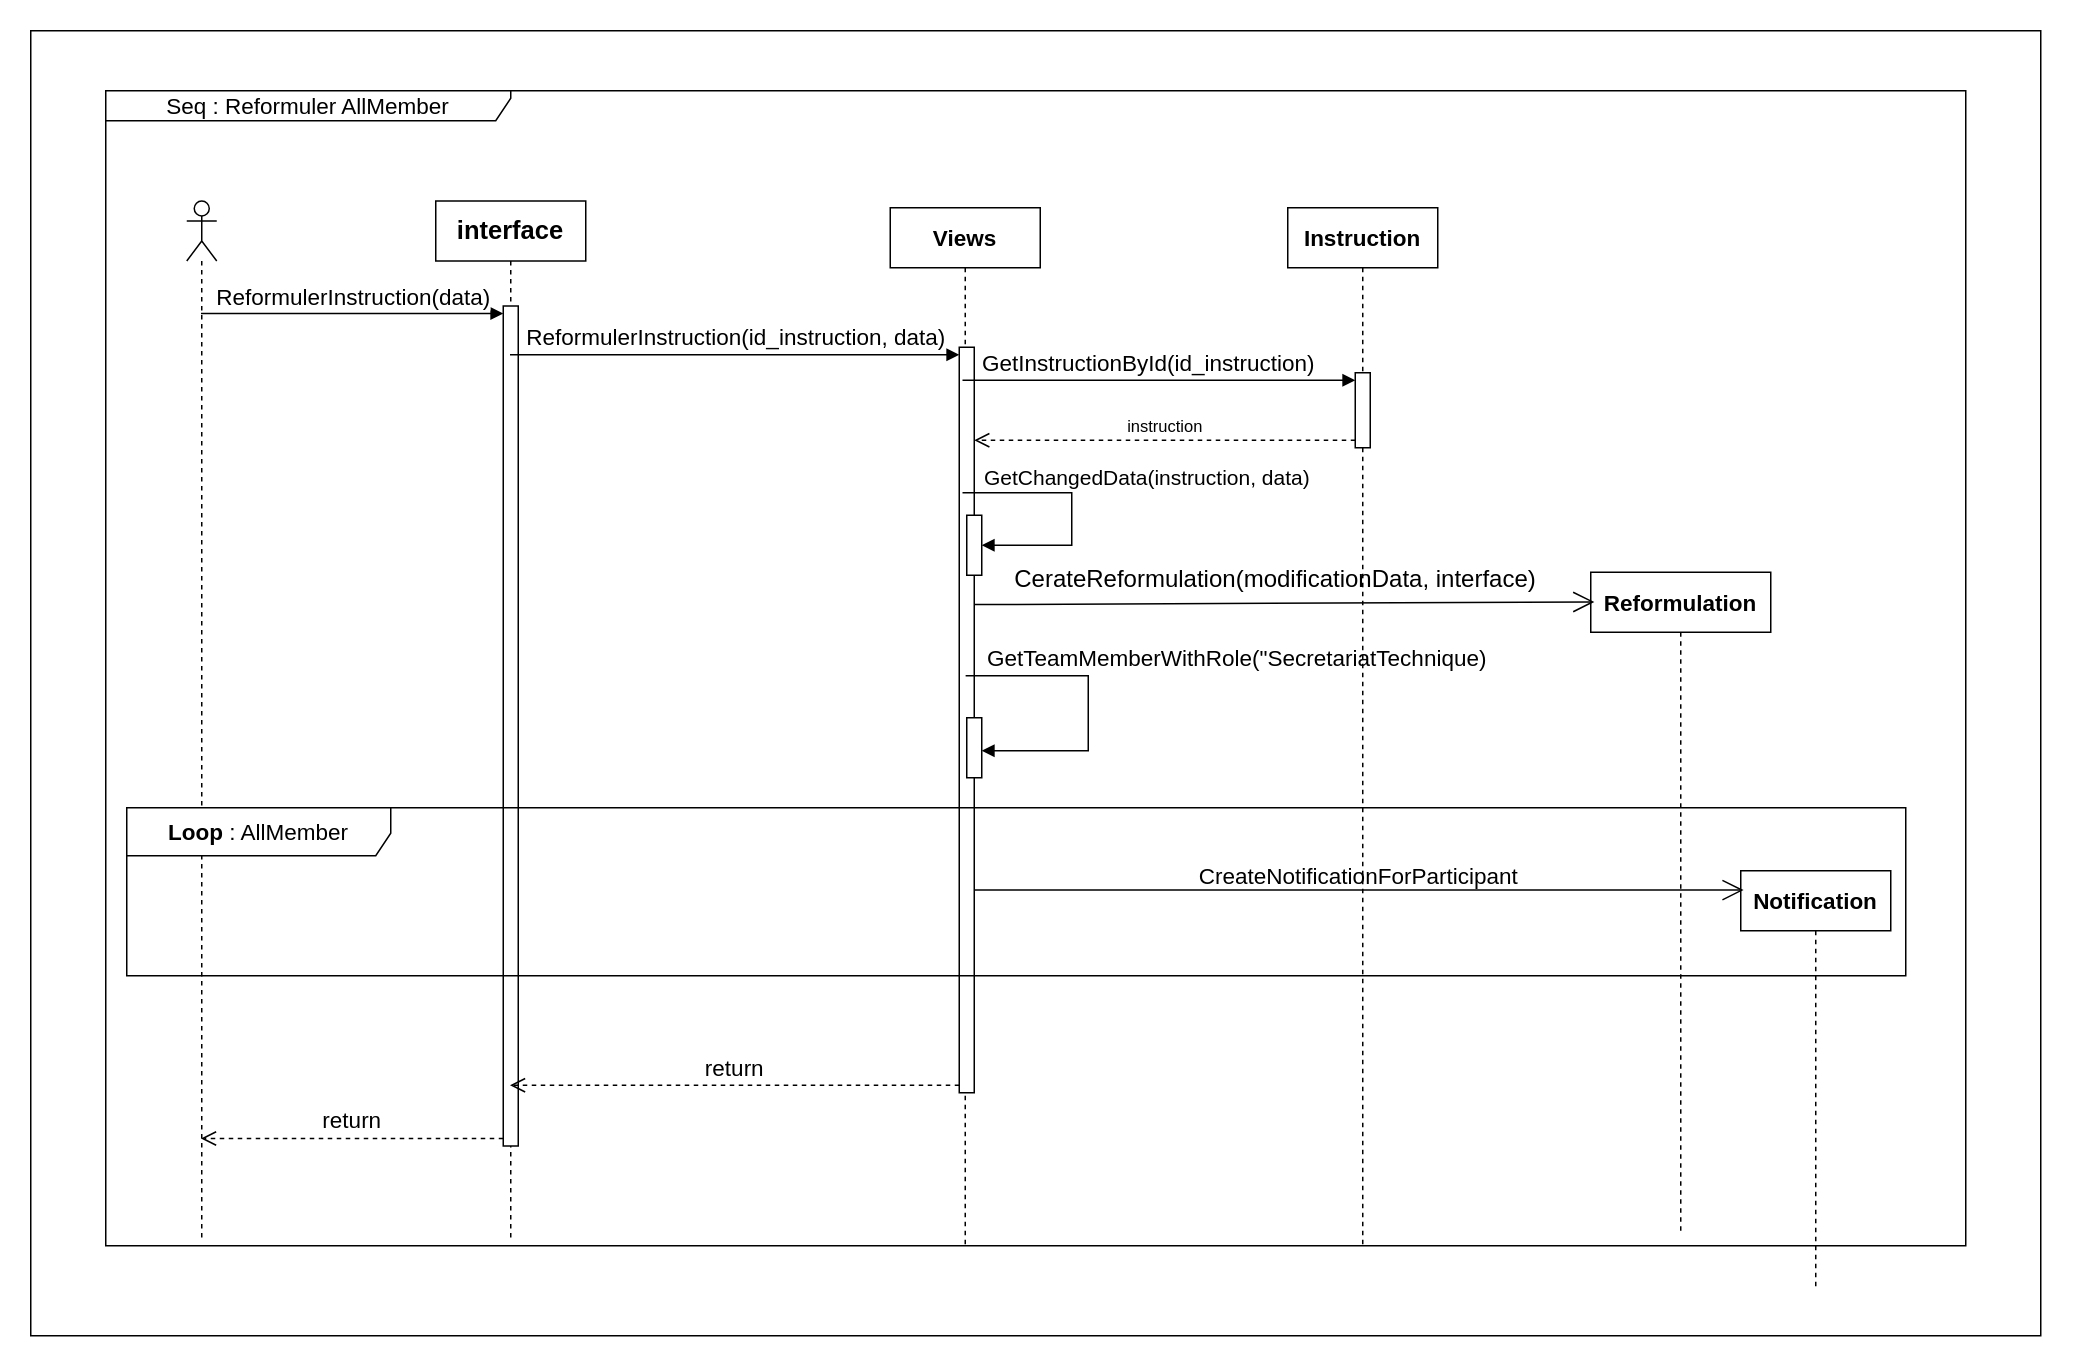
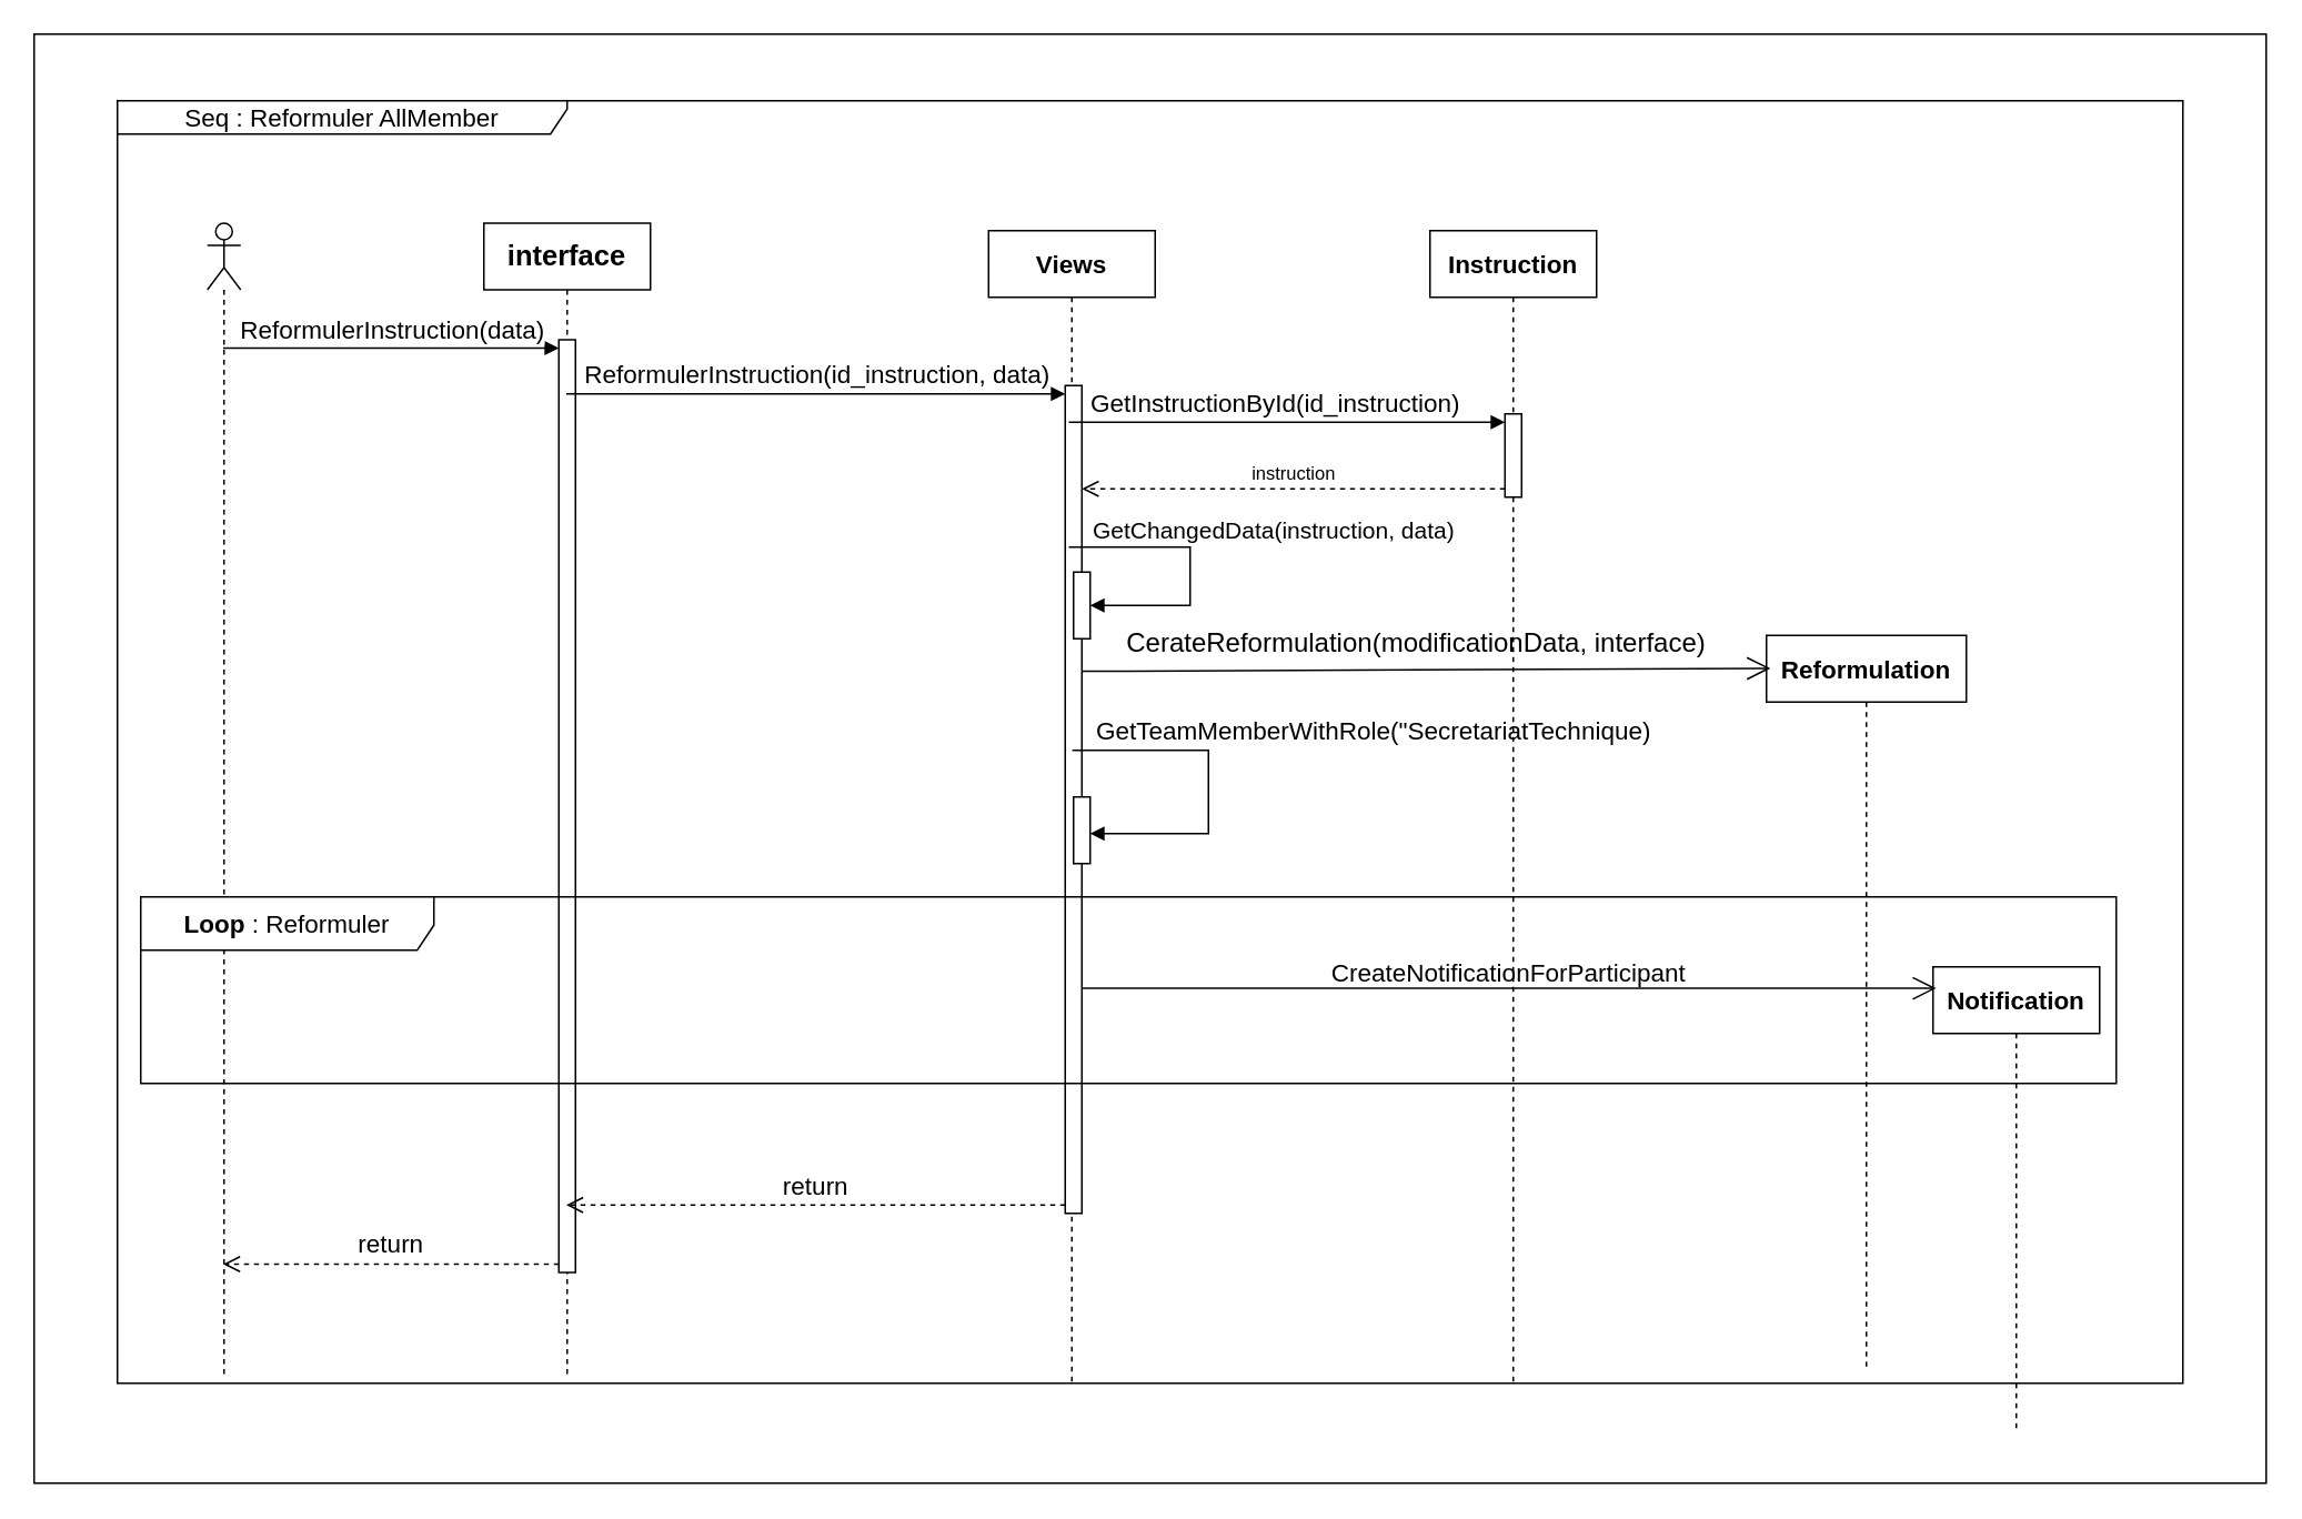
  <mxCell id="0" />
  <mxCell id="1" parent="0" />
  <mxCell id="2" value="" style="rounded=0;whiteSpace=wrap;html=1;" parent="1" vertex="1"><mxGeometry x="20" y="20" width="1340" height="870" as="geometry" /></mxCell>
  <mxCell id="3" value="&lt;font style=&quot;font-size: 17px;&quot;&gt;&lt;b&gt;interface&lt;/b&gt;&lt;/font&gt;" style="shape=umlLifeline;perimeter=lifelinePerimeter;whiteSpace=wrap;html=1;container=1;dropTarget=0;collapsible=0;recursiveResize=0;outlineConnect=0;portConstraint=eastwest;newEdgeStyle={&quot;curved&quot;:0,&quot;rounded&quot;:0};" parent="1" vertex="1"><mxGeometry x="290" y="133.5" width="100" height="692" as="geometry" /></mxCell>
  <mxCell id="4" value="" style="html=1;points=[[0,0,0,0,5],[0,1,0,0,-5],[1,0,0,0,5],[1,1,0,0,-5]];perimeter=orthogonalPerimeter;outlineConnect=0;targetShapes=umlLifeline;portConstraint=eastwest;newEdgeStyle={&quot;curved&quot;:0,&quot;rounded&quot;:0};" parent="3" vertex="1"><mxGeometry x="45" y="70" width="10" height="560" as="geometry" /></mxCell>
  <mxCell id="5" value="&lt;font style=&quot;font-size: 15px;&quot;&gt;&lt;b&gt;Views&lt;/b&gt;&lt;/font&gt;" style="shape=umlLifeline;perimeter=lifelinePerimeter;whiteSpace=wrap;html=1;container=1;dropTarget=0;collapsible=0;recursiveResize=0;outlineConnect=0;portConstraint=eastwest;newEdgeStyle={&quot;curved&quot;:0,&quot;rounded&quot;:0};" parent="1" vertex="1"><mxGeometry x="593" y="138" width="100" height="692" as="geometry" /></mxCell>
  <mxCell id="6" value="" style="html=1;points=[[0,0,0,0,5],[0,1,0,0,-5],[1,0,0,0,5],[1,1,0,0,-5]];perimeter=orthogonalPerimeter;outlineConnect=0;targetShapes=umlLifeline;portConstraint=eastwest;newEdgeStyle={&quot;curved&quot;:0,&quot;rounded&quot;:0};" parent="5" vertex="1"><mxGeometry x="46" y="93" width="10" height="497" as="geometry" /></mxCell>
  <mxCell id="7" value="" style="html=1;points=[[0,0,0,0,5],[0,1,0,0,-5],[1,0,0,0,5],[1,1,0,0,-5]];perimeter=orthogonalPerimeter;outlineConnect=0;targetShapes=umlLifeline;portConstraint=eastwest;newEdgeStyle={&quot;curved&quot;:0,&quot;rounded&quot;:0};" parent="5" vertex="1"><mxGeometry x="51" y="205" width="10" height="40" as="geometry" /></mxCell>
  <mxCell id="8" value="&lt;font style=&quot;font-size: 14px;&quot;&gt;GetChangedData(instruction, data)&lt;/font&gt;" style="html=1;align=left;spacingLeft=2;endArrow=block;rounded=0;edgeStyle=orthogonalEdgeStyle;curved=0;rounded=0;" parent="5" target="7" edge="1"><mxGeometry x="-0.873" y="10" relative="1" as="geometry"><mxPoint x="48.167" y="190" as="sourcePoint" /><Array as="points"><mxPoint x="121" y="190" /><mxPoint x="121" y="225" /></Array><mxPoint as="offset" /></mxGeometry></mxCell>
  <mxCell id="9" value="" style="html=1;points=[[0,0,0,0,5],[0,1,0,0,-5],[1,0,0,0,5],[1,1,0,0,-5]];perimeter=orthogonalPerimeter;outlineConnect=0;targetShapes=umlLifeline;portConstraint=eastwest;newEdgeStyle={&quot;curved&quot;:0,&quot;rounded&quot;:0};" parent="5" vertex="1"><mxGeometry x="51" y="340" width="10" height="40" as="geometry" /></mxCell>
  <mxCell id="10" value="&lt;font style=&quot;font-size: 15px;&quot;&gt;GetTeamMemberWithRole(&quot;SecretariatTechnique)&lt;/font&gt;" style="html=1;align=left;spacingLeft=2;endArrow=block;rounded=0;edgeStyle=orthogonalEdgeStyle;curved=0;rounded=0;" parent="5" edge="1"><mxGeometry x="-0.894" y="12" relative="1" as="geometry"><mxPoint x="50.25" y="312" as="sourcePoint" /><Array as="points"><mxPoint x="132" y="312" /><mxPoint x="132" y="362" /></Array><mxPoint x="61" y="362" as="targetPoint" /><mxPoint as="offset" /></mxGeometry></mxCell>
  <mxCell id="11" value="&lt;font style=&quot;font-size: 15px;&quot;&gt;&lt;b&gt;Instruction&lt;/b&gt;&lt;/font&gt;" style="shape=umlLifeline;perimeter=lifelinePerimeter;whiteSpace=wrap;html=1;container=1;dropTarget=0;collapsible=0;recursiveResize=0;outlineConnect=0;portConstraint=eastwest;newEdgeStyle={&quot;curved&quot;:0,&quot;rounded&quot;:0};" parent="1" vertex="1"><mxGeometry x="858" y="138" width="100" height="692" as="geometry" /></mxCell>
  <mxCell id="12" value="" style="html=1;points=[[0,0,0,0,5],[0,1,0,0,-5],[1,0,0,0,5],[1,1,0,0,-5]];perimeter=orthogonalPerimeter;outlineConnect=0;targetShapes=umlLifeline;portConstraint=eastwest;newEdgeStyle={&quot;curved&quot;:0,&quot;rounded&quot;:0};" parent="11" vertex="1"><mxGeometry x="45" y="110" width="10" height="50" as="geometry" /></mxCell>
  <mxCell id="13" value="&lt;font style=&quot;font-size: 15px;&quot;&gt;ReformulerInstruction(data)&lt;/font&gt;" style="html=1;verticalAlign=bottom;endArrow=block;curved=0;rounded=0;entryX=0;entryY=0;entryDx=0;entryDy=5;" parent="1" source="25" target="4" edge="1"><mxGeometry relative="1" as="geometry"><mxPoint x="354" y="263" as="sourcePoint" /></mxGeometry></mxCell>
  <mxCell id="14" value="&lt;font style=&quot;font-size: 15px;&quot;&gt;return&lt;/font&gt;" style="html=1;verticalAlign=bottom;endArrow=open;dashed=1;endSize=8;curved=0;rounded=0;exitX=0;exitY=1;exitDx=0;exitDy=-5;" parent="1" source="4" target="25" edge="1"><mxGeometry relative="1" as="geometry"><mxPoint x="354" y="333" as="targetPoint" /></mxGeometry></mxCell>
  <mxCell id="15" value="&lt;font style=&quot;font-size: 15px;&quot;&gt;ReformulerInstruction(id_instruction, data)&lt;/font&gt;" style="html=1;verticalAlign=bottom;endArrow=block;curved=0;rounded=0;entryX=0;entryY=0;entryDx=0;entryDy=5;" parent="1" source="3" target="6" edge="1"><mxGeometry relative="1" as="geometry"><mxPoint x="464" y="243" as="sourcePoint" /></mxGeometry></mxCell>
  <mxCell id="16" value="&lt;font style=&quot;font-size: 15px;&quot;&gt;return&lt;/font&gt;" style="html=1;verticalAlign=bottom;endArrow=open;dashed=1;endSize=8;curved=0;rounded=0;exitX=0;exitY=1;exitDx=0;exitDy=-5;" parent="1" source="6" target="3" edge="1"><mxGeometry relative="1" as="geometry"><mxPoint x="464" y="313" as="targetPoint" /></mxGeometry></mxCell>
  <mxCell id="17" value="" style="html=1;verticalAlign=bottom;endArrow=block;curved=0;rounded=0;entryX=0;entryY=0;entryDx=0;entryDy=5;" parent="1" target="12" edge="1"><mxGeometry relative="1" as="geometry"><mxPoint x="641.167" y="253" as="sourcePoint" /></mxGeometry></mxCell>
  <mxCell id="18" value="instruction" style="html=1;verticalAlign=bottom;endArrow=open;dashed=1;endSize=8;curved=0;rounded=0;exitX=0;exitY=1;exitDx=0;exitDy=-5;" parent="1" source="12" target="6" edge="1"><mxGeometry relative="1" as="geometry"><mxPoint x="614" y="353" as="targetPoint" /></mxGeometry></mxCell>
  <mxCell id="19" value="&lt;font style=&quot;font-size: 15px;&quot;&gt;GetInstructionById(id_instruction)&lt;/font&gt;" style="text;html=1;align=center;verticalAlign=middle;resizable=0;points=[];autosize=1;strokeColor=none;fillColor=none;" parent="1" vertex="1"><mxGeometry x="640" y="226" width="250" height="30" as="geometry" /></mxCell>
  <mxCell id="20" value="&lt;font style=&quot;font-size: 15px;&quot;&gt;&lt;b&gt;Reformulation&lt;/b&gt;&lt;/font&gt;" style="shape=umlLifeline;perimeter=lifelinePerimeter;whiteSpace=wrap;html=1;container=1;dropTarget=0;collapsible=0;recursiveResize=0;outlineConnect=0;portConstraint=eastwest;newEdgeStyle={&quot;curved&quot;:0,&quot;rounded&quot;:0};" parent="1" vertex="1"><mxGeometry x="1060" y="381" width="120" height="440" as="geometry" /></mxCell>
  <mxCell id="21" value="" style="endArrow=open;endFill=1;endSize=12;html=1;rounded=0;entryX=0.02;entryY=0.045;entryDx=0;entryDy=0;entryPerimeter=0;" parent="1" edge="1" target="20"><mxGeometry width="160" relative="1" as="geometry"><mxPoint x="649" y="402.54" as="sourcePoint" /><mxPoint x="956" y="402.54" as="targetPoint" /></mxGeometry></mxCell>
  <mxCell id="22" value="&lt;font style=&quot;font-size: 15px;&quot;&gt;&lt;b&gt;Notification&lt;/b&gt;&lt;/font&gt;" style="shape=umlLifeline;perimeter=lifelinePerimeter;whiteSpace=wrap;html=1;container=1;dropTarget=0;collapsible=0;recursiveResize=0;outlineConnect=0;portConstraint=eastwest;newEdgeStyle={&quot;curved&quot;:0,&quot;rounded&quot;:0};" parent="1" vertex="1"><mxGeometry x="1160" y="580" width="100" height="280" as="geometry" /></mxCell>
  <mxCell id="23" value="" style="endArrow=open;endFill=1;endSize=12;html=1;rounded=0;entryX=0.019;entryY=0.046;entryDx=0;entryDy=0;entryPerimeter=0;" parent="1" source="6" target="22" edge="1"><mxGeometry width="160" relative="1" as="geometry"><mxPoint x="704" y="573" as="sourcePoint" /><mxPoint x="864" y="573" as="targetPoint" /></mxGeometry></mxCell>
  <mxCell id="24" value="&lt;font style=&quot;font-size: 15px;&quot;&gt;Seq : Reformuler AllMember&lt;/font&gt;" style="shape=umlFrame;whiteSpace=wrap;html=1;pointerEvents=0;recursiveResize=0;container=1;collapsible=0;width=270;height=20;" parent="1" vertex="1"><mxGeometry x="70" y="60" width="1240" height="770" as="geometry" /></mxCell>
  <mxCell id="25" value="" style="shape=umlLifeline;perimeter=lifelinePerimeter;whiteSpace=wrap;html=1;container=1;dropTarget=0;collapsible=0;recursiveResize=0;outlineConnect=0;portConstraint=eastwest;newEdgeStyle={&quot;curved&quot;:0,&quot;rounded&quot;:0};participant=umlActor;" parent="24" vertex="1"><mxGeometry x="54" y="73.5" width="20" height="692" as="geometry" /></mxCell>
- <mxCell id="26" value="&lt;font style=&quot;font-size: 15px;&quot;&gt;&lt;b&gt;Loop &lt;/b&gt;: AllMember&lt;/font&gt;" style="shape=umlFrame;whiteSpace=wrap;html=1;pointerEvents=0;width=176;height=32;" parent="24" vertex="1"><mxGeometry x="14" y="478" width="1186" height="112" as="geometry" /></mxCell>
+ <mxCell id="26" value="&lt;font style=&quot;font-size: 15px;&quot;&gt;&lt;b&gt;Loop &lt;/b&gt;: Reformuler&lt;/font&gt;" style="shape=umlFrame;whiteSpace=wrap;html=1;pointerEvents=0;width=176;height=32;" parent="24" vertex="1"><mxGeometry x="14" y="478" width="1186" height="112" as="geometry" /></mxCell>
  <mxCell id="27" value="&lt;font style=&quot;font-size: 16px;&quot;&gt;CerateReformulation(modificationData, interface)&lt;/font&gt;" style="text;html=1;align=center;verticalAlign=middle;whiteSpace=wrap;rounded=0;" parent="24" vertex="1"><mxGeometry x="590" y="310" width="380" height="30" as="geometry" /></mxCell>
  <mxCell id="28" value="&lt;span style=&quot;font-weight: normal;&quot;&gt;&lt;font style=&quot;font-size: 15px;&quot;&gt;CreateNotificationForParticipant&lt;/font&gt;&lt;/span&gt;" style="text;align=center;fontStyle=1;verticalAlign=middle;spacingLeft=3;spacingRight=3;strokeColor=none;rotatable=0;points=[[0,0.5],[1,0.5]];portConstraint=eastwest;html=1;" parent="24" vertex="1"><mxGeometry x="740" y="510" width="190" height="26" as="geometry" /></mxCell>
